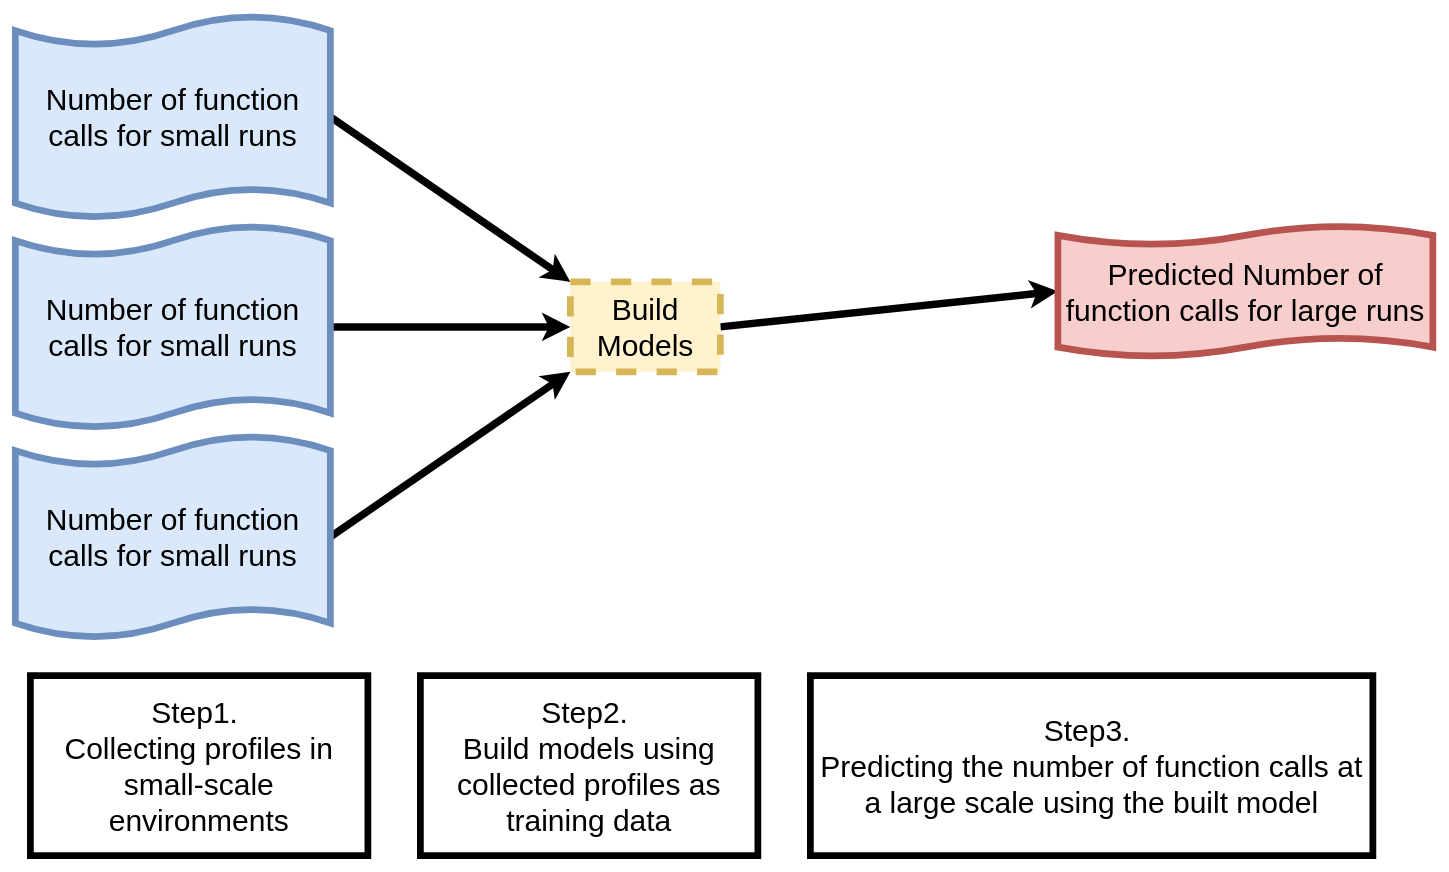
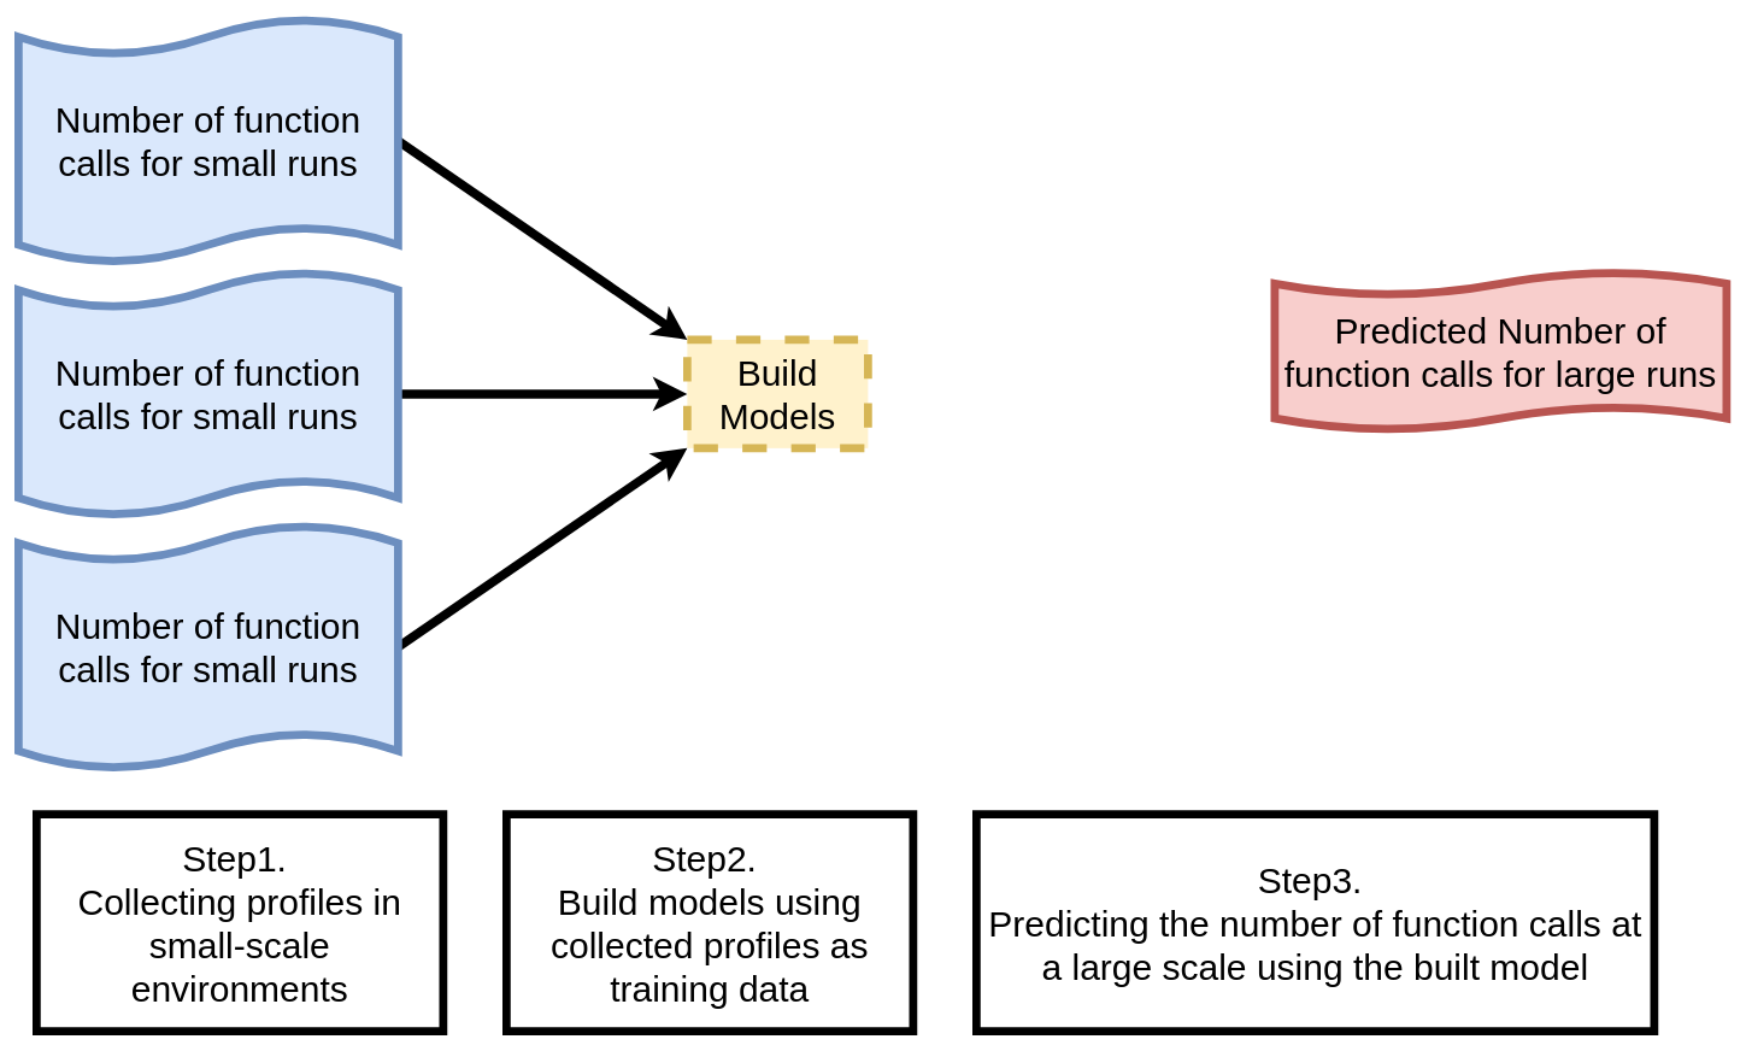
  <mxCell id="0" />
  <mxCell id="1" parent="0" />
- <mxCell id="2" style="edgeStyle=none;html=1;exitX=1;exitY=0.5;exitDx=0;exitDy=0;entryX=0;entryY=0.5;entryDx=0;entryDy=0;entryPerimeter=0;fontSize=40;strokeWidth=10;" edge="1" parent="1" source="3" target="10"><mxGeometry relative="1" as="geometry" /></mxCell>
  <mxCell id="3" value="Build Models" style="rounded=0;whiteSpace=wrap;html=1;fontSize=40;strokeWidth=9;fillColor=#fff2cc;strokeColor=#d6b656;dashed=1;" vertex="1" parent="1"><mxGeometry x="760" y="375" width="200" height="120" as="geometry" /></mxCell>
  <mxCell id="4" style="edgeStyle=none;html=1;exitX=1;exitY=0.5;exitDx=0;exitDy=0;exitPerimeter=0;entryX=0;entryY=0;entryDx=0;entryDy=0;fontSize=40;strokeWidth=10;" edge="1" parent="1" source="5" target="3"><mxGeometry relative="1" as="geometry" /></mxCell>
  <mxCell id="5" value="&lt;span&gt;Number of function calls for small runs&lt;/span&gt;" style="shape=tape;whiteSpace=wrap;html=1;fontSize=40;strokeWidth=9;size=0.148;fillColor=#dae8fc;strokeColor=#6c8ebf;" vertex="1" parent="1"><mxGeometry x="20" y="20" width="420" height="270" as="geometry" /></mxCell>
  <mxCell id="6" style="edgeStyle=none;html=1;exitX=1;exitY=0.5;exitDx=0;exitDy=0;exitPerimeter=0;entryX=0;entryY=0.5;entryDx=0;entryDy=0;fontSize=40;strokeWidth=10;" edge="1" parent="1" source="7" target="3"><mxGeometry relative="1" as="geometry" /></mxCell>
  <mxCell id="7" value="&lt;span&gt;Number of function calls for small runs&lt;/span&gt;" style="shape=tape;whiteSpace=wrap;html=1;fontSize=40;strokeWidth=9;size=0.148;fillColor=#dae8fc;strokeColor=#6c8ebf;" vertex="1" parent="1"><mxGeometry x="20" y="300" width="420" height="270" as="geometry" /></mxCell>
  <mxCell id="8" style="edgeStyle=none;html=1;exitX=1;exitY=0.5;exitDx=0;exitDy=0;exitPerimeter=0;entryX=0;entryY=1;entryDx=0;entryDy=0;fontSize=40;strokeWidth=10;" edge="1" parent="1" source="9" target="3"><mxGeometry relative="1" as="geometry" /></mxCell>
  <mxCell id="9" value="&lt;span&gt;Number of function calls for small runs&lt;/span&gt;" style="shape=tape;whiteSpace=wrap;html=1;fontSize=40;strokeWidth=9;size=0.148;fillColor=#dae8fc;strokeColor=#6c8ebf;" vertex="1" parent="1"><mxGeometry x="20" y="580" width="420" height="270" as="geometry" /></mxCell>
  <mxCell id="10" value="Predicted Number of function calls for large runs" style="shape=tape;whiteSpace=wrap;html=1;fontSize=40;strokeWidth=9;size=0.148;fillColor=#f8cecc;strokeColor=#b85450;" vertex="1" parent="1"><mxGeometry x="1410" y="300" width="500" height="175" as="geometry" /></mxCell>
  <mxCell id="11" value="Step1.&amp;nbsp;&lt;br&gt;Collecting profiles in small-scale environments" style="whiteSpace=wrap;html=1;fontSize=40;strokeWidth=9;" vertex="1" parent="1"><mxGeometry x="40" y="900" width="450" height="240" as="geometry" /></mxCell>
  <mxCell id="12" value="Step2.&amp;nbsp;&lt;br&gt;Build models using collected profiles as training data" style="whiteSpace=wrap;html=1;fontSize=40;strokeWidth=9;" vertex="1" parent="1"><mxGeometry x="560" y="900" width="450" height="240" as="geometry" /></mxCell>
  <mxCell id="13" value="&lt;span&gt;Step3.&amp;nbsp;&lt;/span&gt;&lt;br&gt;Predicting the number of function calls at a large scale using the built model" style="rounded=0;whiteSpace=wrap;html=1;fontSize=40;strokeWidth=9;" vertex="1" parent="1"><mxGeometry x="1080" y="900" width="750" height="240" as="geometry" /></mxCell>
